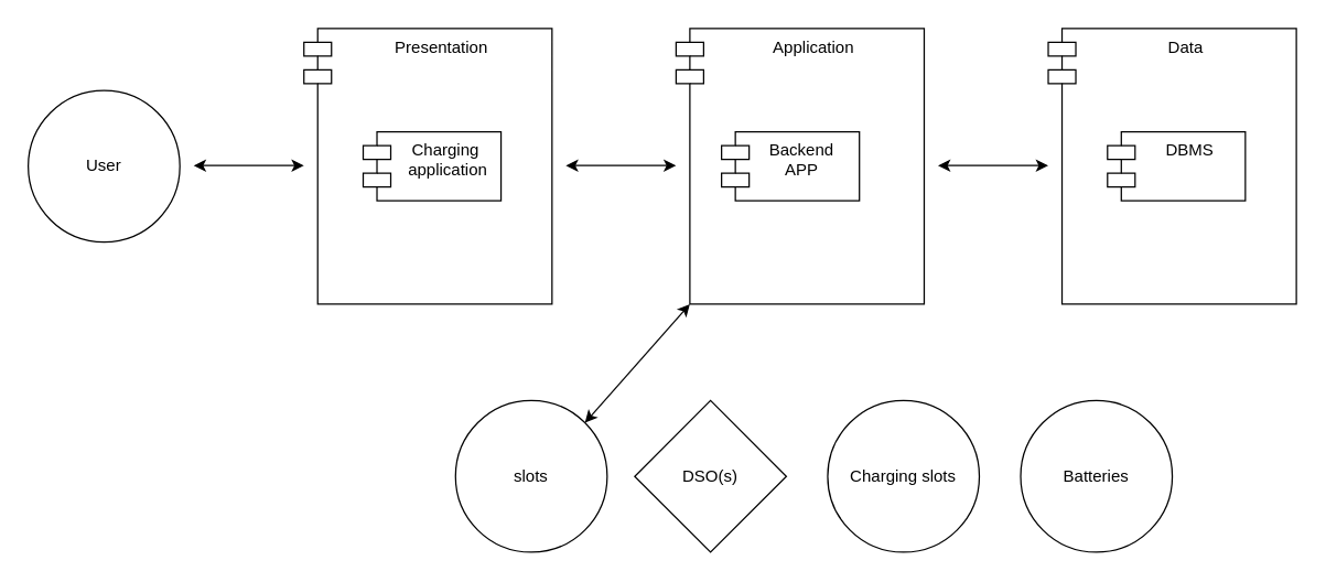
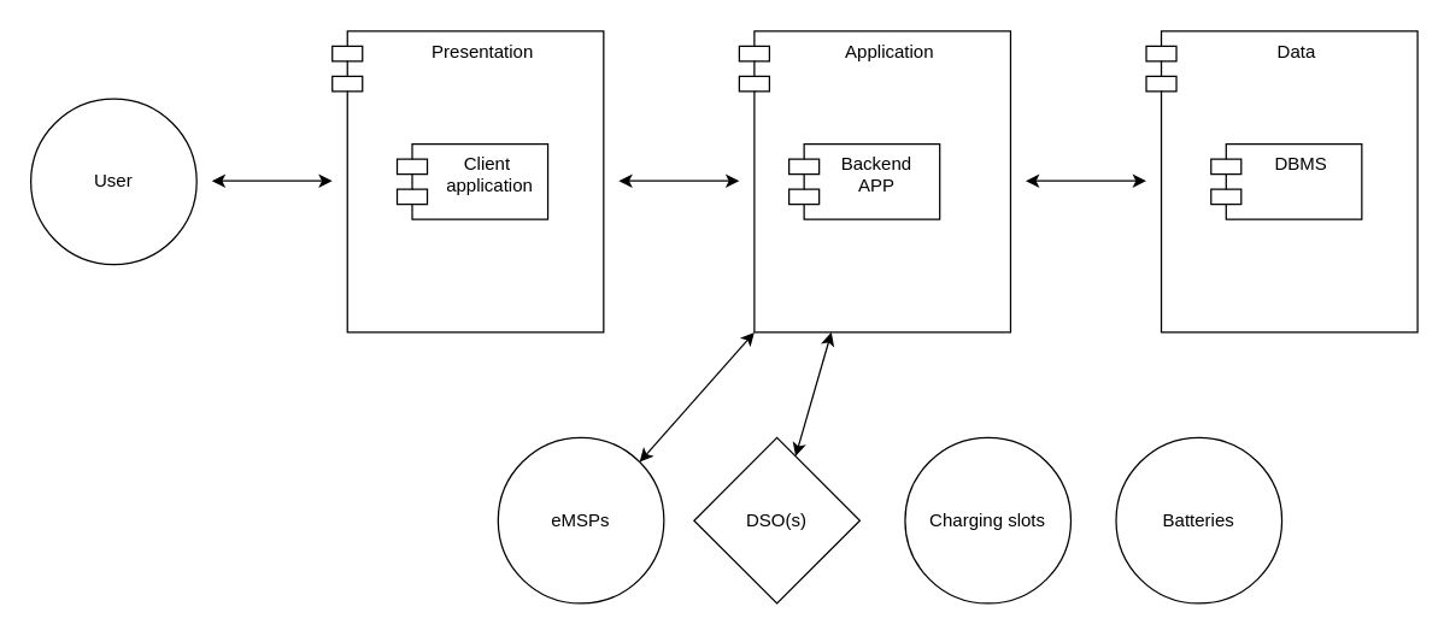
  <mxCell id="0" />
  <mxCell id="1" parent="0" />
  <mxCell id="2" value="User" style="ellipse;whiteSpace=wrap;html=1;aspect=fixed;" parent="1" vertex="1"><mxGeometry x="20" y="65" width="110" height="110" as="geometry" /></mxCell>
  <mxCell id="3" value="Presentation" style="shape=module;align=left;spacingLeft=20;align=center;verticalAlign=top;" parent="1" vertex="1"><mxGeometry x="220" y="20" width="180" height="200" as="geometry" /></mxCell>
- <mxCell id="4" value="Charging&#10; application" style="shape=module;align=left;spacingLeft=20;align=center;verticalAlign=top;" parent="1" vertex="1"><mxGeometry x="263" y="95" width="100" height="50" as="geometry" /></mxCell>
+ <mxCell id="4" value="Client&#10; application" style="shape=module;align=left;spacingLeft=20;align=center;verticalAlign=top;" parent="1" vertex="1"><mxGeometry x="263" y="95" width="100" height="50" as="geometry" /></mxCell>
  <mxCell id="5" value="Application" style="shape=module;align=left;spacingLeft=20;align=center;verticalAlign=top;" parent="1" vertex="1"><mxGeometry x="490" y="20" width="180" height="200" as="geometry" /></mxCell>
  <mxCell id="6" value="Backend &#10;APP " style="shape=module;align=left;spacingLeft=20;align=center;verticalAlign=top;" parent="1" vertex="1"><mxGeometry x="523" y="95" width="100" height="50" as="geometry" /></mxCell>
  <mxCell id="7" value="Data" style="shape=module;align=left;spacingLeft=20;align=center;verticalAlign=top;" parent="1" vertex="1"><mxGeometry x="760" y="20" width="180" height="200" as="geometry" /></mxCell>
  <mxCell id="8" value="DBMS" style="shape=module;align=left;spacingLeft=20;align=center;verticalAlign=top;" parent="1" vertex="1"><mxGeometry x="803" y="95" width="100" height="50" as="geometry" /></mxCell>
  <mxCell id="9" value="" style="endArrow=classic;startArrow=classic;html=1;rounded=0;" parent="1" edge="1"><mxGeometry width="50" height="50" relative="1" as="geometry"><mxPoint x="140" y="119.52" as="sourcePoint" /><mxPoint x="220" y="119.52" as="targetPoint" /></mxGeometry></mxCell>
  <mxCell id="10" value="" style="endArrow=classic;startArrow=classic;html=1;rounded=0;" parent="1" edge="1"><mxGeometry width="50" height="50" relative="1" as="geometry"><mxPoint x="410" y="119.52" as="sourcePoint" /><mxPoint x="490" y="119.52" as="targetPoint" /></mxGeometry></mxCell>
  <mxCell id="11" value="" style="endArrow=classic;startArrow=classic;html=1;rounded=0;" parent="1" edge="1"><mxGeometry width="50" height="50" relative="1" as="geometry"><mxPoint x="680" y="119.52" as="sourcePoint" /><mxPoint x="760" y="119.52" as="targetPoint" /></mxGeometry></mxCell>
  <mxCell id="12" value="Charging slots" style="ellipse;whiteSpace=wrap;html=1;aspect=fixed;" parent="1" vertex="1"><mxGeometry x="600" y="290" width="110" height="110" as="geometry" /></mxCell>
  <mxCell id="13" value="DSO(s)" style="rhombus;whiteSpace=wrap;html=1;aspect=fixed;" parent="1" vertex="1"><mxGeometry x="460" y="290" width="110" height="110" as="geometry" /></mxCell>
+ <mxCell id="14" value="" style="endArrow=classic;startArrow=classic;html=1;rounded=0;" parent="1" source="13" target="5" edge="1"><mxGeometry width="50" height="50" relative="1" as="geometry"><mxPoint x="480" y="310" as="sourcePoint" /><mxPoint x="530" y="250" as="targetPoint" /></mxGeometry></mxCell>
  <mxCell id="15" value="Batteries" style="ellipse;whiteSpace=wrap;html=1;aspect=fixed;" parent="1" vertex="1"><mxGeometry x="740" y="290" width="110" height="110" as="geometry" /></mxCell>
- <mxCell id="16" value="slots" style="ellipse;whiteSpace=wrap;html=1;aspect=fixed;" vertex="1" parent="1"><mxGeometry x="330" y="290" width="110" height="110" as="geometry" /></mxCell>
+ <mxCell id="16" value="eMSPs" style="ellipse;whiteSpace=wrap;html=1;aspect=fixed;" vertex="1" parent="1"><mxGeometry x="330" y="290" width="110" height="110" as="geometry" /></mxCell>
  <mxCell id="17" value="" style="endArrow=classic;startArrow=classic;html=1;rounded=0;entryX=0;entryY=1;entryDx=10;entryDy=0;entryPerimeter=0;exitX=1;exitY=0;exitDx=0;exitDy=0;" edge="1" parent="1" source="16" target="5"><mxGeometry width="50" height="50" relative="1" as="geometry"><mxPoint x="432.276" y="281.519" as="sourcePoint" /><mxPoint x="449.996" y="210" as="targetPoint" /></mxGeometry></mxCell>
